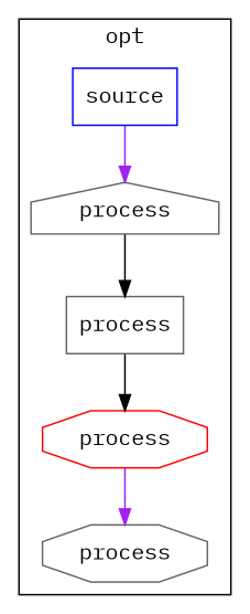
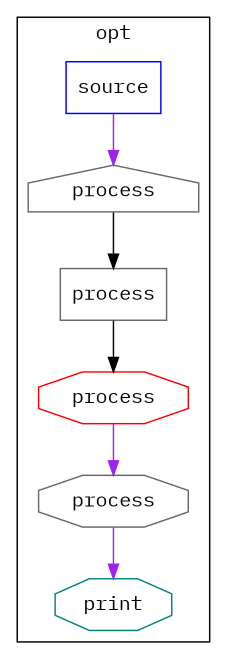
  digraph {
    fontname="IBM Plex Mono"
    node [color=gray40 shape=octagon fontname="IBM Plex Mono"]
    edge [color=purple fontname="IBM Plex Mono"]
    n1 [label=source color=blue shape=box]
    n2 [label=process shape=house]
    n3 [label=process shape=box]
    n4 [label=process color=red]
    n5 [label=process]
+   n6 [label=print color=teal]
    subgraph cluster_1 {
      label=opt
      n1
      n2
      n3
      n4
      n5
+     n6
    }
    n1 -> n2
    n2 -> n3 [color=black]
    n3 -> n4 [color=black]
    n4 -> n5
+   n5 -> n6
  }
